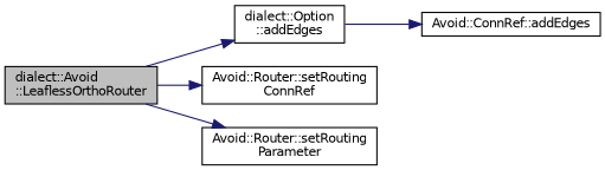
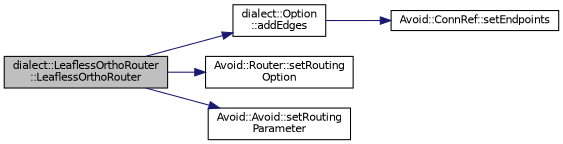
  digraph {
    rankdir=LR
    node [color=black fillcolor=white fontname=Helvetica fontsize=10 shape=record style=filled]
    edge [color=midnightblue fontname=Helvetica fontsize=10 labelfontname=Helvetica labelfontsize=10 style=solid]
-   n1 [fillcolor=grey75 fontcolor=black height=0.2 label="dialect::Avoid\l::LeaflessOrthoRouter" width=0.4]
+   n1 [fillcolor=grey75 fontcolor=black height=0.2 label="dialect::LeaflessOrthoRouter\l::LeaflessOrthoRouter" width=0.4]
    n2 [height=0.2 label="dialect::Option\l::addEdges" width=0.4]
-   n3 [height=0.2 label="Avoid::Router::setRouting\lConnRef" width=0.4]
-   n4 [height=0.2 label="Avoid::Router::setRouting\lParameter" width=0.4]
-   n5 [height=0.2 label="Avoid::ConnRef::addEdges" width=0.4]
+   n3 [height=0.2 label="Avoid::Router::setRouting\lOption" width=0.4]
+   n4 [height=0.2 label="Avoid::Avoid::setRouting\lParameter" width=0.4]
+   n5 [height=0.2 label="Avoid::ConnRef::setEndpoints" width=0.4]
    n1 -> n2
    n1 -> n3
    n1 -> n4
    n2 -> n5
  }
